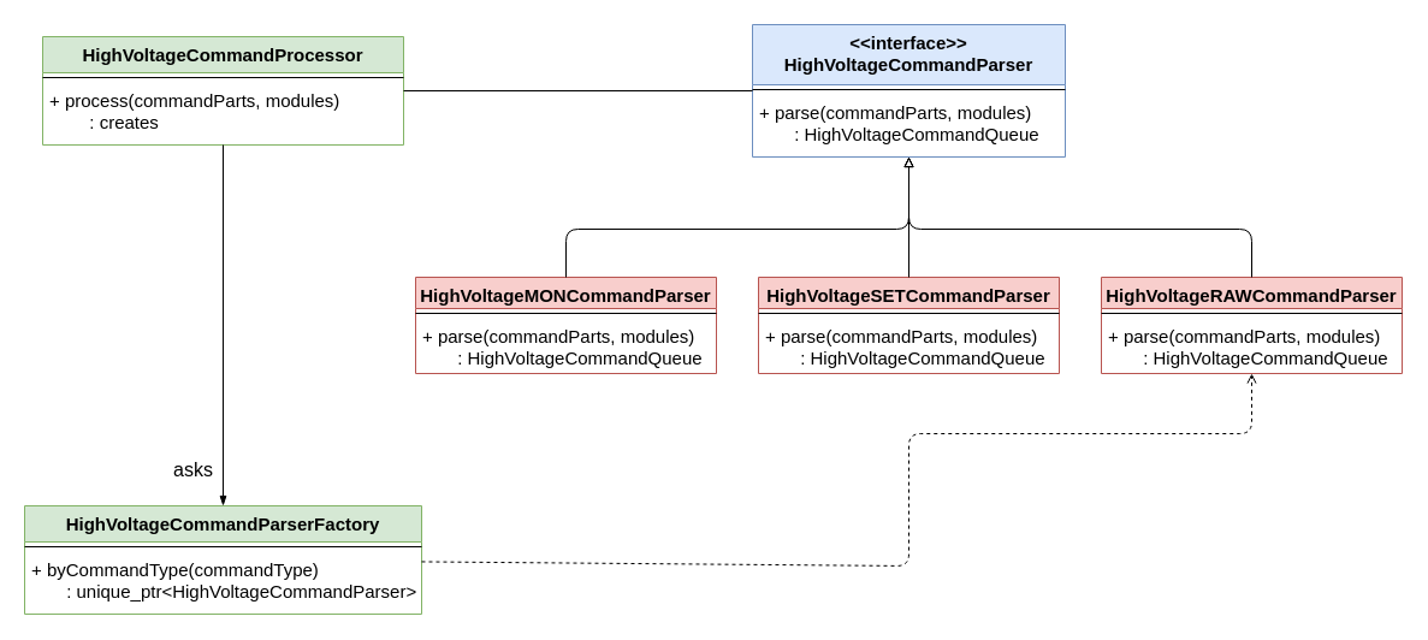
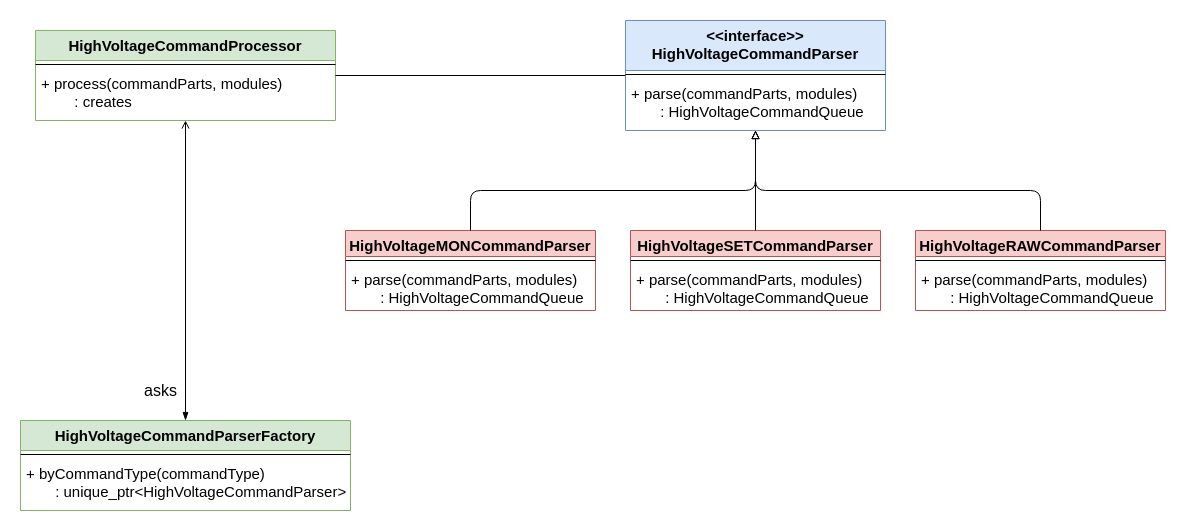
  <mxCell id="0" />
  <mxCell id="1" parent="0" />
  <mxCell id="2" value="&lt;&lt;interface&gt;&gt;&#10;HighVoltageCommandParser" style="swimlane;fontStyle=1;align=center;verticalAlign=top;childLayout=stackLayout;horizontal=1;startSize=50;horizontalStack=0;resizeParent=1;resizeParentMax=0;resizeLast=0;collapsible=1;marginBottom=0;fontSize=15;fillColor=#dae8fc;strokeColor=#6c8ebf;" parent="1" vertex="1"><mxGeometry x="625" y="20" width="260" height="110" as="geometry" /></mxCell>
  <mxCell id="3" value="" style="line;strokeWidth=1;fillColor=none;align=left;verticalAlign=middle;spacingTop=-1;spacingLeft=3;spacingRight=3;rotatable=0;labelPosition=right;points=[];portConstraint=eastwest;" parent="2" vertex="1"><mxGeometry y="50" width="260" height="8" as="geometry" /></mxCell>
  <mxCell id="4" value="+ parse(commandParts, modules)&#10;       : HighVoltageCommandQueue" style="text;strokeColor=none;fillColor=none;align=left;verticalAlign=top;spacingLeft=4;spacingRight=4;overflow=hidden;rotatable=0;points=[[0,0.5],[1,0.5]];portConstraint=eastwest;fontSize=15;" parent="2" vertex="1"><mxGeometry y="58" width="260" height="52" as="geometry" /></mxCell>
  <mxCell id="5" value="HighVoltageSETCommandParser" style="swimlane;fontStyle=1;align=center;verticalAlign=top;childLayout=stackLayout;horizontal=1;startSize=26;horizontalStack=0;resizeParent=1;resizeParentMax=0;resizeLast=0;collapsible=1;marginBottom=0;fontSize=15;fillColor=#f8cecc;strokeColor=#b85450;" parent="1" vertex="1"><mxGeometry x="630" y="230" width="250" height="80" as="geometry" /></mxCell>
  <mxCell id="6" value="" style="line;strokeWidth=1;fillColor=none;align=left;verticalAlign=middle;spacingTop=-1;spacingLeft=3;spacingRight=3;rotatable=0;labelPosition=right;points=[];portConstraint=eastwest;" parent="5" vertex="1"><mxGeometry y="26" width="250" height="8" as="geometry" /></mxCell>
  <mxCell id="7" value="+ parse(commandParts, modules)&#10;       : HighVoltageCommandQueue" style="text;strokeColor=none;fillColor=none;align=left;verticalAlign=top;spacingLeft=4;spacingRight=4;overflow=hidden;rotatable=0;points=[[0,0.5],[1,0.5]];portConstraint=eastwest;fontSize=15;" parent="5" vertex="1"><mxGeometry y="34" width="250" height="46" as="geometry" /></mxCell>
  <mxCell id="8" value="HighVoltageMONCommandParser" style="swimlane;fontStyle=1;align=center;verticalAlign=top;childLayout=stackLayout;horizontal=1;startSize=26;horizontalStack=0;resizeParent=1;resizeParentMax=0;resizeLast=0;collapsible=1;marginBottom=0;fontSize=15;fillColor=#f8cecc;strokeColor=#b85450;" parent="1" vertex="1"><mxGeometry x="345" y="230" width="250" height="80" as="geometry" /></mxCell>
  <mxCell id="9" value="" style="line;strokeWidth=1;fillColor=none;align=left;verticalAlign=middle;spacingTop=-1;spacingLeft=3;spacingRight=3;rotatable=0;labelPosition=right;points=[];portConstraint=eastwest;" parent="8" vertex="1"><mxGeometry y="26" width="250" height="8" as="geometry" /></mxCell>
  <mxCell id="10" value="+ parse(commandParts, modules)&#10;       : HighVoltageCommandQueue" style="text;strokeColor=none;fillColor=none;align=left;verticalAlign=top;spacingLeft=4;spacingRight=4;overflow=hidden;rotatable=0;points=[[0,0.5],[1,0.5]];portConstraint=eastwest;fontSize=15;" parent="8" vertex="1"><mxGeometry y="34" width="250" height="46" as="geometry" /></mxCell>
  <mxCell id="11" value="HighVoltageRAWCommandParser" style="swimlane;fontStyle=1;align=center;verticalAlign=top;childLayout=stackLayout;horizontal=1;startSize=26;horizontalStack=0;resizeParent=1;resizeParentMax=0;resizeLast=0;collapsible=1;marginBottom=0;fontSize=15;fillColor=#f8cecc;strokeColor=#b85450;" parent="1" vertex="1"><mxGeometry x="915" y="230" width="250" height="80" as="geometry" /></mxCell>
  <mxCell id="12" value="" style="line;strokeWidth=1;fillColor=none;align=left;verticalAlign=middle;spacingTop=-1;spacingLeft=3;spacingRight=3;rotatable=0;labelPosition=right;points=[];portConstraint=eastwest;" parent="11" vertex="1"><mxGeometry y="26" width="250" height="8" as="geometry" /></mxCell>
  <mxCell id="13" value="+ parse(commandParts, modules)&#10;       : HighVoltageCommandQueue" style="text;strokeColor=none;fillColor=none;align=left;verticalAlign=top;spacingLeft=4;spacingRight=4;overflow=hidden;rotatable=0;points=[[0,0.5],[1,0.5]];portConstraint=eastwest;fontSize=15;" parent="11" vertex="1"><mxGeometry y="34" width="250" height="46" as="geometry" /></mxCell>
  <mxCell id="14" value="" style="endArrow=block;html=1;fontSize=13;endFill=0;" parent="1" source="8" target="2" edge="1"><mxGeometry width="50" height="50" relative="1" as="geometry"><mxPoint x="645" y="700" as="sourcePoint" /><mxPoint x="695" y="650" as="targetPoint" /><Array as="points"><mxPoint x="470" y="190" /><mxPoint x="755" y="190" /></Array></mxGeometry></mxCell>
  <mxCell id="15" value="" style="endArrow=block;html=1;fontSize=13;endFill=0;" parent="1" source="5" target="2" edge="1"><mxGeometry width="50" height="50" relative="1" as="geometry"><mxPoint x="645" y="700" as="sourcePoint" /><mxPoint x="695" y="650" as="targetPoint" /></mxGeometry></mxCell>
  <mxCell id="16" value="" style="endArrow=block;html=1;fontSize=13;endFill=0;" parent="1" source="11" target="2" edge="1"><mxGeometry width="50" height="50" relative="1" as="geometry"><mxPoint x="645" y="700" as="sourcePoint" /><mxPoint x="695" y="650" as="targetPoint" /><Array as="points"><mxPoint x="1040" y="190" /><mxPoint x="755" y="190" /></Array></mxGeometry></mxCell>
  <mxCell id="17" value="HighVoltageCommandParserFactory" style="swimlane;fontStyle=1;align=center;verticalAlign=top;childLayout=stackLayout;horizontal=1;startSize=30;horizontalStack=0;resizeParent=1;resizeParentMax=0;resizeLast=0;collapsible=1;marginBottom=0;fontSize=15;fillColor=#d5e8d4;strokeColor=#82b366;" parent="1" vertex="1"><mxGeometry x="20" y="420" width="330" height="90" as="geometry" /></mxCell>
  <mxCell id="18" value="" style="line;strokeWidth=1;fillColor=none;align=left;verticalAlign=middle;spacingTop=-1;spacingLeft=3;spacingRight=3;rotatable=0;labelPosition=right;points=[];portConstraint=eastwest;" parent="17" vertex="1"><mxGeometry y="30" width="330" height="8" as="geometry" /></mxCell>
  <mxCell id="19" value="+ byCommandType(commandType)&#10;       : unique_ptr&lt;HighVoltageCommandParser&gt;" style="text;strokeColor=none;fillColor=none;align=left;verticalAlign=top;spacingLeft=4;spacingRight=4;overflow=hidden;rotatable=0;points=[[0,0.5],[1,0.5]];portConstraint=eastwest;fontSize=15;" parent="17" vertex="1"><mxGeometry y="38" width="330" height="52" as="geometry" /></mxCell>
- <mxCell id="20" value="" style="endArrow=open;html=1;fontSize=13;dashed=1;endFill=0;" parent="1" source="17" target="11" edge="1"><mxGeometry width="50" height="50" relative="1" as="geometry"><mxPoint x="685" y="580" as="sourcePoint" /><mxPoint x="735" y="530" as="targetPoint" /><Array as="points"><mxPoint x="755" y="470" /><mxPoint x="755" y="360" /><mxPoint x="1040" y="360" /></Array></mxGeometry></mxCell>
  <mxCell id="21" value="HighVoltageCommandProcessor" style="swimlane;fontStyle=1;align=center;verticalAlign=top;childLayout=stackLayout;horizontal=1;startSize=30;horizontalStack=0;resizeParent=1;resizeParentMax=0;resizeLast=0;collapsible=1;marginBottom=0;fontSize=15;fillColor=#d5e8d4;strokeColor=#82b366;" parent="1" vertex="1"><mxGeometry x="35" y="30" width="300" height="90" as="geometry" /></mxCell>
  <mxCell id="22" value="" style="line;strokeWidth=1;fillColor=none;align=left;verticalAlign=middle;spacingTop=-1;spacingLeft=3;spacingRight=3;rotatable=0;labelPosition=right;points=[];portConstraint=eastwest;" parent="21" vertex="1"><mxGeometry y="30" width="300" height="8" as="geometry" /></mxCell>
  <mxCell id="23" value="+ process(commandParts, modules) &#10;        : creates" style="text;strokeColor=none;fillColor=none;align=left;verticalAlign=top;spacingLeft=4;spacingRight=4;overflow=hidden;rotatable=0;points=[[0,0.5],[1,0.5]];portConstraint=eastwest;fontSize=15;" parent="21" vertex="1"><mxGeometry y="38" width="300" height="52" as="geometry" /></mxCell>
- <mxCell id="24" value="" style="endArrow=none;html=1;fontSize=13;startArrow=blockThin;startFill=1;" parent="1" source="17" target="21" edge="1"><mxGeometry width="50" height="50" relative="1" as="geometry"><mxPoint x="75" y="370" as="sourcePoint" /><mxPoint x="125" y="320" as="targetPoint" /></mxGeometry></mxCell>
+ <mxCell id="24" value="" style="endArrow=open;html=1;fontSize=13;startArrow=blockThin;startFill=1;" parent="1" source="17" target="21" edge="1"><mxGeometry width="50" height="50" relative="1" as="geometry"><mxPoint x="75" y="370" as="sourcePoint" /><mxPoint x="125" y="320" as="targetPoint" /></mxGeometry></mxCell>
  <mxCell id="25" value="" style="endArrow=none;html=1;fontSize=13;startArrow=none;startFill=0;rounded=0;" parent="1" source="21" target="2" edge="1"><mxGeometry width="50" height="50" relative="1" as="geometry"><mxPoint x="545" y="370" as="sourcePoint" /><mxPoint x="595" y="320" as="targetPoint" /></mxGeometry></mxCell>
  <mxCell id="26" value="asks" style="text;html=1;align=center;verticalAlign=middle;resizable=0;points=[];autosize=1;strokeColor=none;fontSize=16;" parent="1" vertex="1"><mxGeometry x="135" y="380" width="50" height="20" as="geometry" /></mxCell>
